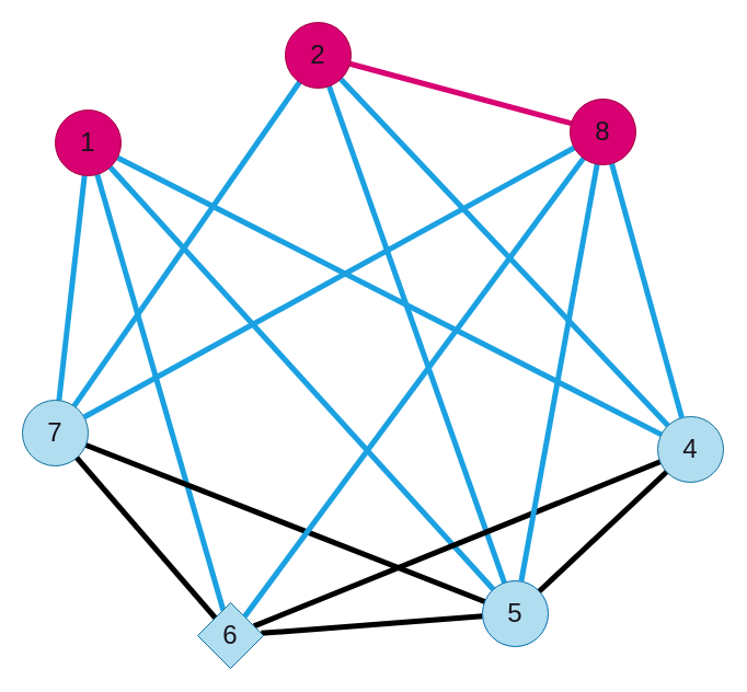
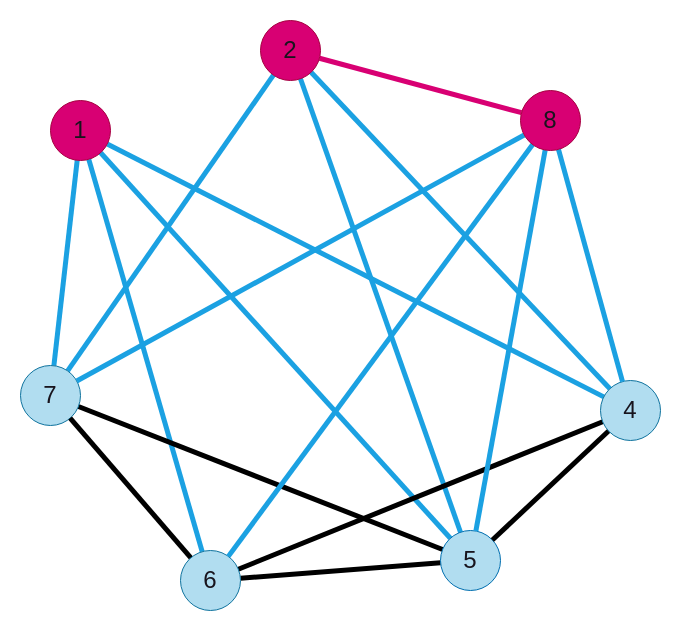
  <mxCell id="0" />
  <mxCell id="1" parent="0" />
  <mxCell id="2" style="edgeStyle=none;html=1;fontSize=24;fontColor=#18141d;endArrow=none;endFill=0;strokeWidth=5;strokeColor=#1ba1e2;" parent="1" source="6" target="18" edge="1"><mxGeometry relative="1" as="geometry" /></mxCell>
  <mxCell id="3" style="edgeStyle=none;html=1;strokeColor=#1ba1e2;strokeWidth=5;fontSize=24;fontColor=#18141d;endArrow=none;endFill=0;" parent="1" source="6" target="10" edge="1"><mxGeometry relative="1" as="geometry" /></mxCell>
  <mxCell id="4" style="edgeStyle=none;html=1;strokeColor=#1ba1e2;strokeWidth=5;fontSize=24;fontColor=#18141d;endArrow=none;endFill=0;" parent="1" source="6" target="20" edge="1"><mxGeometry relative="1" as="geometry" /></mxCell>
  <mxCell id="5" style="edgeStyle=none;html=1;strokeColor=#1ba1e2;strokeWidth=5;fontSize=24;fontColor=#18141d;endArrow=none;endFill=0;" parent="1" source="6" target="15" edge="1"><mxGeometry relative="1" as="geometry" /></mxCell>
  <mxCell id="6" value="&lt;font style=&quot;font-size: 24px;&quot; color=&quot;#18141d&quot;&gt;1&lt;/font&gt;" style="ellipse;whiteSpace=wrap;html=1;aspect=fixed;fillColor=#d80073;strokeColor=#A50040;fontColor=#ffffff;" parent="1" vertex="1"><mxGeometry x="50" y="100" width="60" height="60" as="geometry" /></mxCell>
  <mxCell id="7" style="edgeStyle=none;html=1;strokeColor=#000000;strokeWidth=5;fontSize=24;fontColor=#18141d;endArrow=none;endFill=0;" parent="1" source="10" target="20" edge="1"><mxGeometry relative="1" as="geometry" /></mxCell>
  <mxCell id="8" style="edgeStyle=none;html=1;strokeColor=#000000;strokeWidth=5;fontSize=24;fontColor=#18141d;endArrow=none;endFill=0;" parent="1" source="10" target="15" edge="1"><mxGeometry relative="1" as="geometry" /></mxCell>
  <mxCell id="9" style="edgeStyle=none;shape=connector;rounded=1;html=1;labelBackgroundColor=default;strokeColor=#1ba1e2;strokeWidth=5;fontFamily=Helvetica;fontSize=24;fontColor=#18141d;endArrow=none;endFill=0;" parent="1" source="10" target="14" edge="1"><mxGeometry relative="1" as="geometry" /></mxCell>
  <mxCell id="10" value="&lt;font style=&quot;font-size: 24px;&quot; color=&quot;#18141d&quot;&gt;5&lt;/font&gt;" style="ellipse;whiteSpace=wrap;html=1;aspect=fixed;fillColor=#b1ddf0;strokeColor=#006EAF;fontColor=#ffffff;" parent="1" vertex="1"><mxGeometry x="440" y="530" width="60" height="60" as="geometry" /></mxCell>
  <mxCell id="11" style="edgeStyle=none;html=1;strokeColor=#d80073;strokeWidth=5;fontSize=24;fontColor=#18141d;endArrow=none;endFill=0;" parent="1" source="14" target="25" edge="1"><mxGeometry relative="1" as="geometry" /></mxCell>
  <mxCell id="12" style="edgeStyle=none;html=1;strokeColor=#1ba1e2;strokeWidth=5;fontSize=24;fontColor=#18141d;endArrow=none;endFill=0;" parent="1" source="14" target="18" edge="1"><mxGeometry relative="1" as="geometry" /></mxCell>
  <mxCell id="13" style="edgeStyle=none;html=1;strokeColor=#1ba1e2;strokeWidth=5;fontSize=24;fontColor=#18141d;endArrow=none;endFill=0;" parent="1" source="14" target="15" edge="1"><mxGeometry relative="1" as="geometry" /></mxCell>
  <mxCell id="14" value="&lt;font style=&quot;font-size: 24px;&quot; color=&quot;#18141d&quot;&gt;2&lt;/font&gt;" style="ellipse;whiteSpace=wrap;html=1;aspect=fixed;fillColor=#d80073;strokeColor=#A50040;fontColor=#ffffff;" parent="1" vertex="1"><mxGeometry x="260" y="20" width="60" height="60" as="geometry" /></mxCell>
  <mxCell id="15" value="&lt;font style=&quot;font-size: 24px;&quot; color=&quot;#18141d&quot;&gt;7&lt;/font&gt;" style="ellipse;whiteSpace=wrap;html=1;aspect=fixed;fillColor=#b1ddf0;strokeColor=#10739e;" parent="1" vertex="1"><mxGeometry x="20" y="365" width="60" height="60" as="geometry" /></mxCell>
  <mxCell id="16" style="edgeStyle=none;html=1;strokeColor=#000000;strokeWidth=5;fontSize=24;fontColor=#18141d;endArrow=none;endFill=0;" parent="1" source="18" target="10" edge="1"><mxGeometry relative="1" as="geometry" /></mxCell>
  <mxCell id="17" style="edgeStyle=none;html=1;strokeColor=#000000;strokeWidth=5;fontSize=24;fontColor=#18141d;endArrow=none;endFill=0;" parent="1" source="18" target="20" edge="1"><mxGeometry relative="1" as="geometry" /></mxCell>
  <mxCell id="18" value="&lt;font style=&quot;font-size: 24px;&quot; color=&quot;#18141d&quot;&gt;4&lt;/font&gt;" style="ellipse;whiteSpace=wrap;html=1;aspect=fixed;fillColor=#b1ddf0;strokeColor=#10739e;" parent="1" vertex="1"><mxGeometry x="600" y="380" width="60" height="60" as="geometry" /></mxCell>
  <mxCell id="19" style="edgeStyle=none;html=1;strokeColor=#000000;strokeWidth=5;fontSize=24;fontColor=#18141d;endArrow=none;endFill=0;" parent="1" source="20" target="15" edge="1"><mxGeometry relative="1" as="geometry" /></mxCell>
- <mxCell id="20" value="&lt;font style=&quot;font-size: 24px;&quot; color=&quot;#18141d&quot;&gt;6&lt;/font&gt;" style="rhombus;whiteSpace=wrap;html=1;aspect=fixed;fillColor=#b1ddf0;strokeColor=#10739e;" parent="1" vertex="1"><mxGeometry x="180" y="550" width="60" height="60" as="geometry" /></mxCell>
+ <mxCell id="20" value="&lt;font style=&quot;font-size: 24px;&quot; color=&quot;#18141d&quot;&gt;6&lt;/font&gt;" style="ellipse;whiteSpace=wrap;html=1;aspect=fixed;fillColor=#b1ddf0;strokeColor=#10739e;" parent="1" vertex="1"><mxGeometry x="180" y="550" width="60" height="60" as="geometry" /></mxCell>
  <mxCell id="21" style="edgeStyle=none;html=1;strokeColor=#1ba1e2;strokeWidth=5;fontSize=24;fontColor=#18141d;endArrow=none;endFill=0;" parent="1" source="25" target="18" edge="1"><mxGeometry relative="1" as="geometry" /></mxCell>
  <mxCell id="22" style="edgeStyle=none;html=1;strokeColor=#1ba1e2;strokeWidth=5;fontSize=24;fontColor=#18141d;endArrow=none;endFill=0;" parent="1" source="25" target="10" edge="1"><mxGeometry relative="1" as="geometry" /></mxCell>
  <mxCell id="23" style="edgeStyle=none;html=1;strokeColor=#1ba1e2;strokeWidth=5;fontSize=24;fontColor=#18141d;endArrow=none;endFill=0;" parent="1" source="25" target="20" edge="1"><mxGeometry relative="1" as="geometry" /></mxCell>
  <mxCell id="24" style="edgeStyle=none;html=1;strokeColor=#1ba1e2;strokeWidth=5;fontSize=24;fontColor=#18141d;endArrow=none;endFill=0;" parent="1" source="25" target="15" edge="1"><mxGeometry relative="1" as="geometry" /></mxCell>
  <mxCell id="25" value="&lt;font style=&quot;font-size: 24px;&quot; color=&quot;#18141d&quot;&gt;8&lt;/font&gt;" style="ellipse;whiteSpace=wrap;html=1;aspect=fixed;fillColor=#d80073;strokeColor=#A50040;fontColor=#ffffff;" parent="1" vertex="1"><mxGeometry x="520" y="90" width="60" height="60" as="geometry" /></mxCell>
